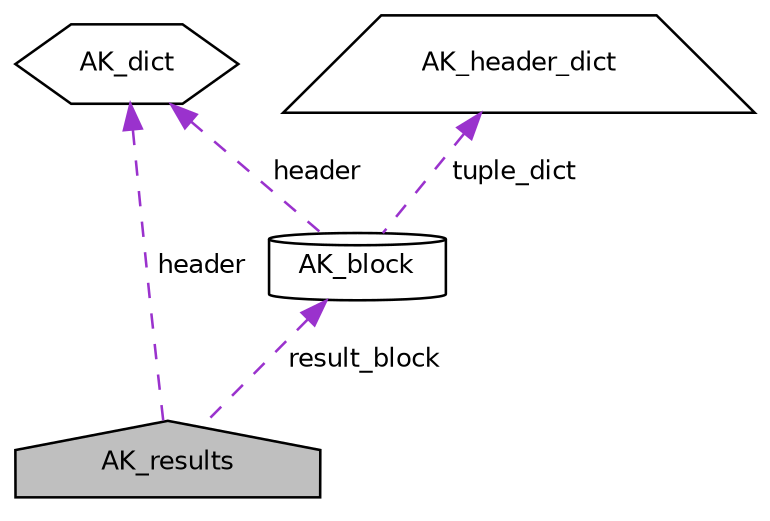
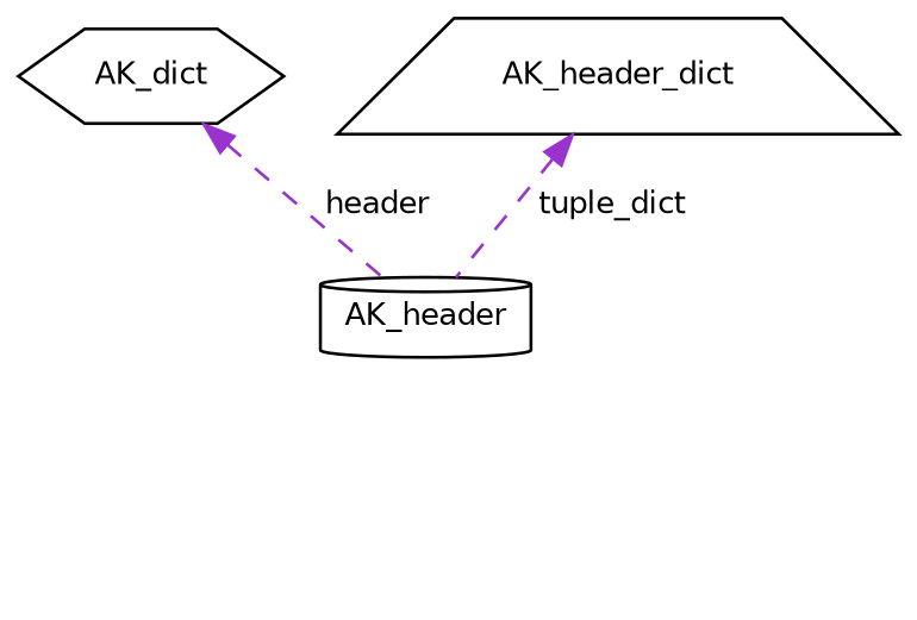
  digraph {
    node [color=black fontname=Helvetica fontsize=10]
    edge [color=darkorchid3 dir=back fontname=Helvetica fontsize=10 labelfontname=Helvetica labelfontsize=10 style=dashed]
-   n1 [fillcolor=grey75 fontcolor=black height=0.2 label=AK_results shape=house style=filled width=0.4]
    n2 [height=0.2 label=AK_dict shape=hexagon width=0.4]
-   n3 [height=0.2 label=AK_block shape=cylinder width=0.4]
+   n3 [height=0.2 label=AK_header shape=cylinder width=0.4]
    n4 [height=0.2 label=AK_header_dict shape=trapezium width=0.4]
-   n2 -> n1 [label=" header"]
    n2 -> n3 [label=" header"]
-   n3 -> n1 [label=" result_block"]
    n4 -> n3 [label=" tuple_dict"]
  }
